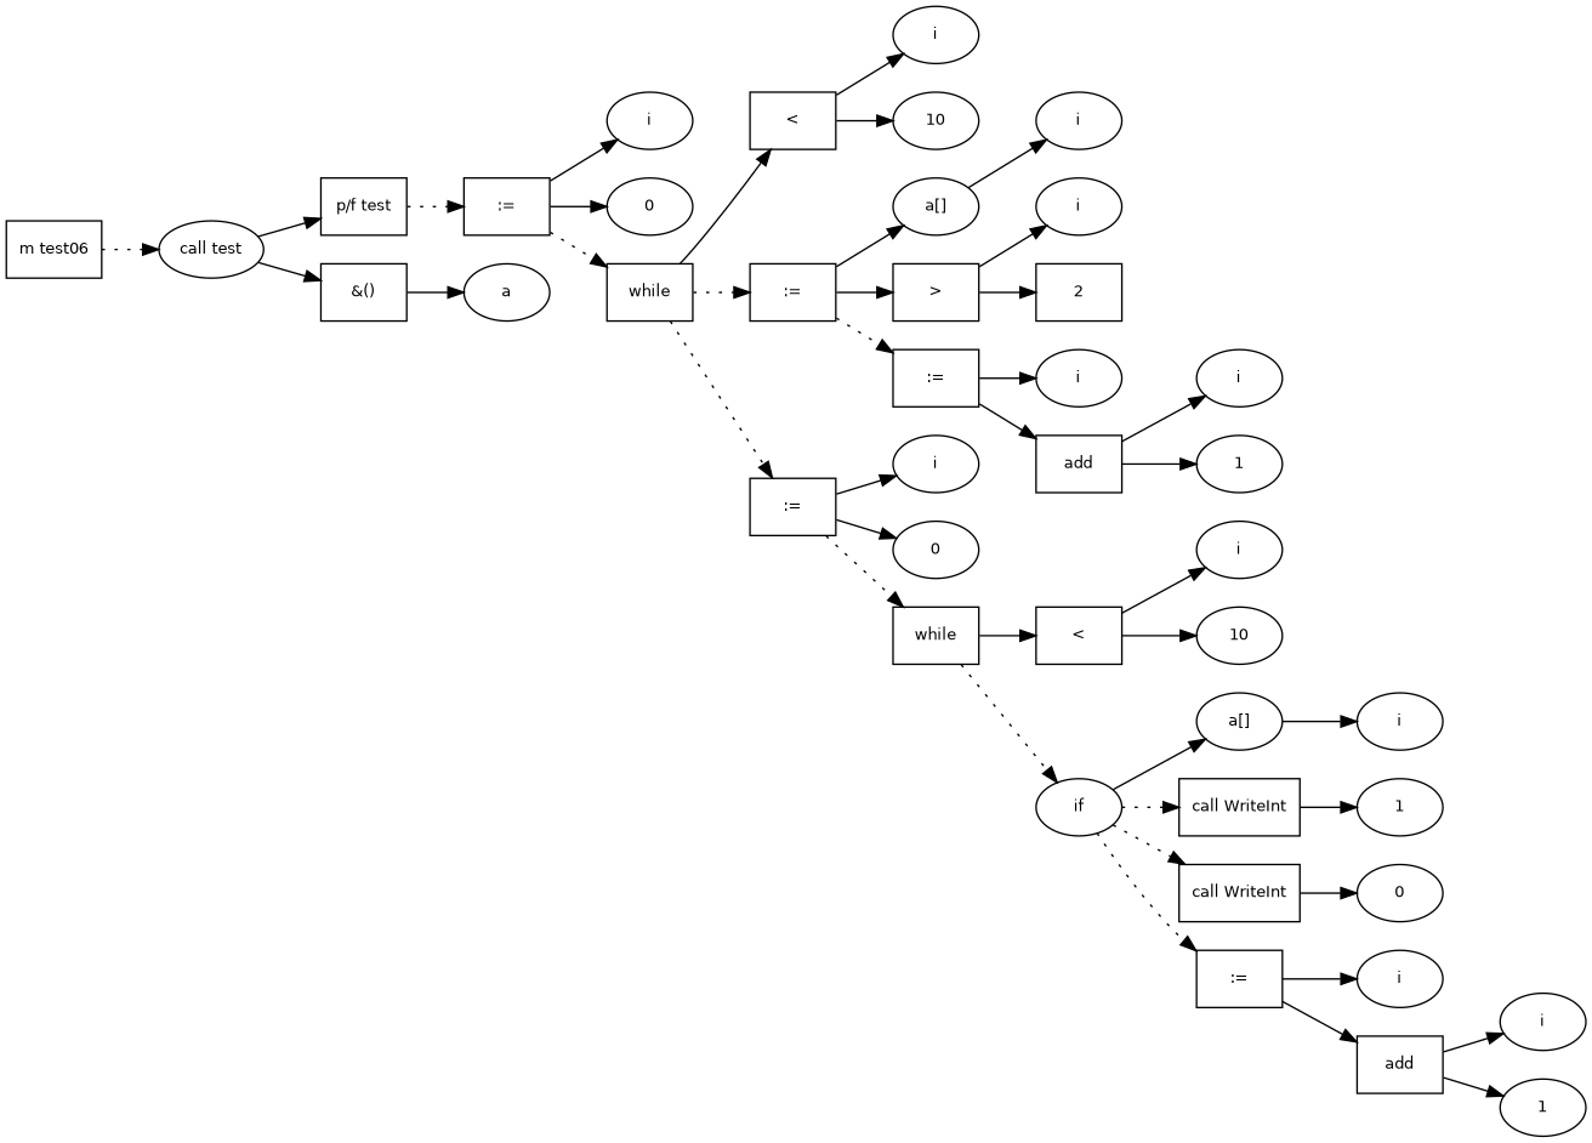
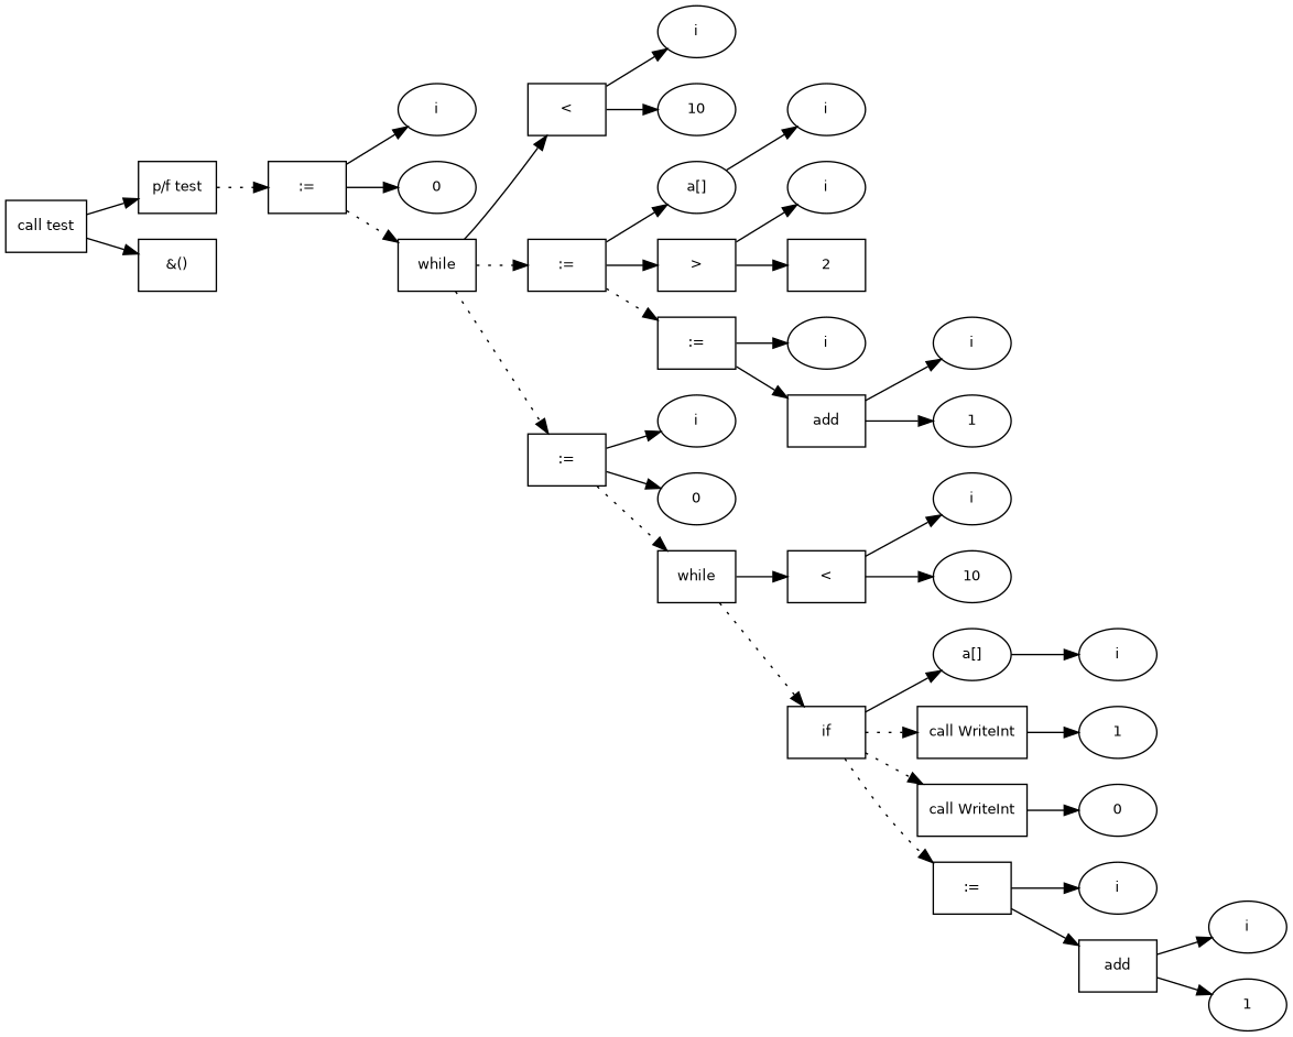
  digraph {
    fontname="DejaVu Sans"
    fontsize=10
    rankdir=LR
    node [fontname="DejaVu Sans" fontsize=10 shape=ellipse]
    edge [fontname="DejaVu Sans" fontsize=10]
-   n1 [label="m test06" shape=box]
-   n2 [label="call test"]
+   n2 [label="call test" shape=box]
    n3 [label="p/f test" shape=box]
    n4 [label="&()" shape=box]
    n5 [label=":=" shape=box]
-   n6 [label=a]
    n7 [label=i]
    n8 [label=0]
    n9 [label=while shape=box]
    n10 [label="<" shape=box]
    n11 [label=":=" shape=box]
    n12 [label=":=" shape=box]
    n13 [label=i]
    n14 [label=10]
    n15 [label="a[]"]
    n16 [label=">" shape=box]
    n17 [label=":=" shape=box]
    n18 [label=i]
    n19 [label=0]
    n20 [label=while shape=box]
    n21 [label=i]
    n22 [label=i]
    n23 [label=2 shape=box]
    n24 [label=i]
    n25 [label=add shape=box]
    n26 [label=i]
    n27 [label=1]
    n28 [label="<" shape=box]
-   n29 [label=if]
+   n29 [label=if shape=box]
    n30 [label=i]
    n31 [label=10]
    n32 [label="a[]"]
    n33 [label="call WriteInt" shape=box]
    n34 [label="call WriteInt" shape=box]
    n35 [label=":=" shape=box]
    n36 [label=i]
    n37 [label=1]
    n38 [label=0]
    n39 [label=i]
    n40 [label=add shape=box]
    n41 [label=i]
    n42 [label=1]
-   n1 -> n2 [style=dotted]
    n2 -> n3
    n2 -> n4
    n3 -> n5 [style=dotted]
-   n4 -> n6
    n5 -> n7
    n5 -> n8
    n5 -> n9 [style=dotted]
    n9 -> n10
    n9 -> n11 [style=dotted]
    n9 -> n12 [style=dotted]
    n10 -> n13
    n10 -> n14
    n11 -> n15
    n11 -> n16
    n11 -> n17 [style=dotted]
    n12 -> n18
    n12 -> n19
    n12 -> n20 [style=dotted]
    n15 -> n21
    n16 -> n22
    n16 -> n23
    n17 -> n24
    n17 -> n25
    n20 -> n28
    n20 -> n29 [style=dotted]
    n25 -> n26
    n25 -> n27
    n28 -> n30
    n28 -> n31
    n29 -> n32
    n29 -> n33 [style=dotted]
    n29 -> n34 [style=dotted]
    n29 -> n35 [style=dotted]
    n32 -> n36
    n33 -> n37
    n34 -> n38
    n35 -> n39
    n35 -> n40
    n40 -> n41
    n40 -> n42
  }
